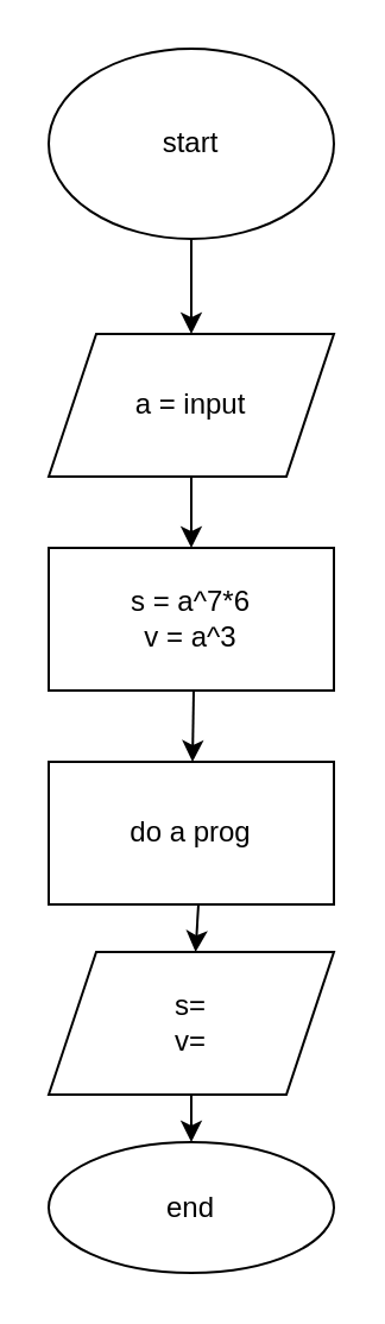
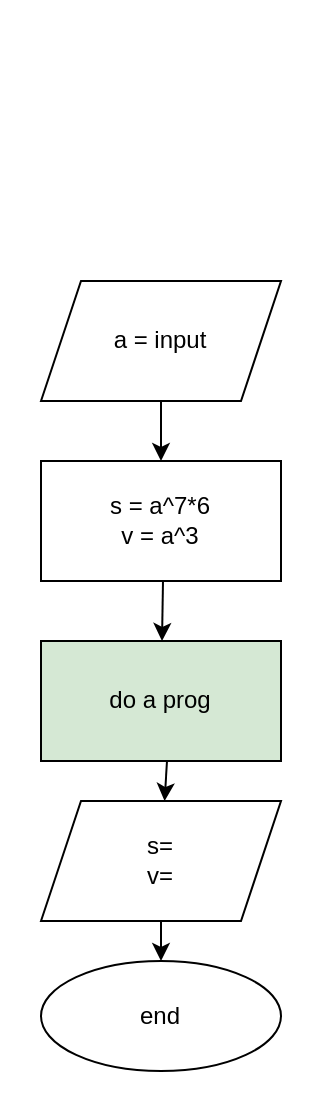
  <mxCell id="0" />
  <mxCell id="1" parent="0" />
- <mxCell id="2" value="start" style="ellipse;whiteSpace=wrap;html=1;" vertex="1" parent="1"><mxGeometry x="20" y="20" width="120" height="80" as="geometry" /></mxCell>
  <mxCell id="3" value="a = input" style="shape=parallelogram;perimeter=parallelogramPerimeter;whiteSpace=wrap;html=1;fixedSize=1;" vertex="1" parent="1"><mxGeometry x="20" y="140" width="120" height="60" as="geometry" /></mxCell>
  <mxCell id="4" value="s = a^7*6&lt;br&gt;v = a^3" style="rounded=0;whiteSpace=wrap;html=1;" vertex="1" parent="1"><mxGeometry x="20" y="230" width="120" height="60" as="geometry" /></mxCell>
- <mxCell id="5" value="do a prog" style="rounded=0;whiteSpace=wrap;html=1;" vertex="1" parent="1"><mxGeometry x="20" y="320" width="120" height="60" as="geometry" /></mxCell>
+ <mxCell id="5" value="do a prog" style="rounded=0;whiteSpace=wrap;html=1;fillColor=#d5e8d4;" vertex="1" parent="1"><mxGeometry x="20" y="320" width="120" height="60" as="geometry" /></mxCell>
  <mxCell id="6" value="s=&lt;br&gt;v=" style="shape=parallelogram;perimeter=parallelogramPerimeter;whiteSpace=wrap;html=1;fixedSize=1;" vertex="1" parent="1"><mxGeometry x="20" y="400" width="120" height="60" as="geometry" /></mxCell>
  <mxCell id="7" value="end" style="ellipse;whiteSpace=wrap;html=1;" vertex="1" parent="1"><mxGeometry x="20" y="480" width="120" height="55" as="geometry" /></mxCell>
- <mxCell id="8" value="" style="endArrow=classic;html=1;exitX=0.5;exitY=1;exitDx=0;exitDy=0;entryX=0.5;entryY=0;entryDx=0;entryDy=0;" edge="1" parent="1" source="2" target="3"><mxGeometry width="50" height="50" relative="1" as="geometry"><mxPoint x="70" y="300" as="sourcePoint" /><mxPoint x="120" y="250" as="targetPoint" /></mxGeometry></mxCell>
  <mxCell id="9" value="" style="endArrow=classic;html=1;entryX=0.5;entryY=0;entryDx=0;entryDy=0;" edge="1" parent="1" target="4"><mxGeometry width="50" height="50" relative="1" as="geometry"><mxPoint x="80" y="200" as="sourcePoint" /><mxPoint x="90" y="150" as="targetPoint" /></mxGeometry></mxCell>
  <mxCell id="10" value="" style="endArrow=classic;html=1;" edge="1" parent="1" target="5"><mxGeometry width="50" height="50" relative="1" as="geometry"><mxPoint x="81" y="290" as="sourcePoint" /><mxPoint x="90" y="240" as="targetPoint" /></mxGeometry></mxCell>
  <mxCell id="11" value="" style="endArrow=classic;html=1;" edge="1" parent="1" target="6"><mxGeometry width="50" height="50" relative="1" as="geometry"><mxPoint x="83" y="380" as="sourcePoint" /><mxPoint x="90.5" y="330" as="targetPoint" /></mxGeometry></mxCell>
  <mxCell id="12" value="" style="endArrow=classic;html=1;entryX=0.5;entryY=0;entryDx=0;entryDy=0;" edge="1" parent="1" target="7"><mxGeometry width="50" height="50" relative="1" as="geometry"><mxPoint x="80" y="460" as="sourcePoint" /><mxPoint x="91.8" y="410" as="targetPoint" /></mxGeometry></mxCell>
